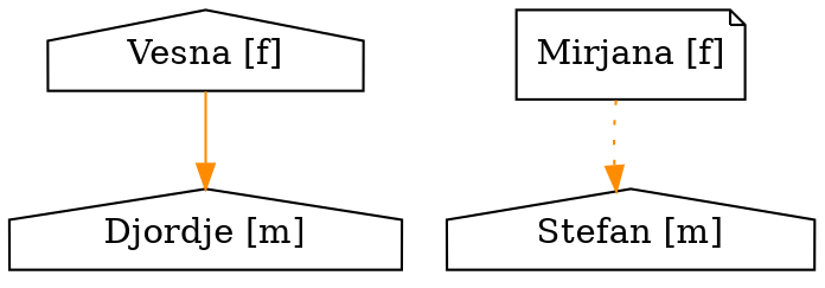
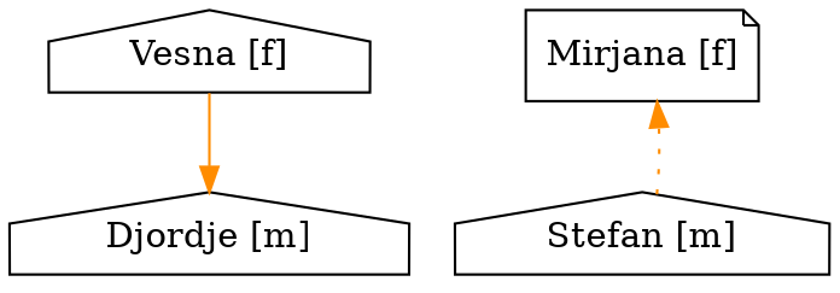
  digraph {
    node [shape=house]
    edge [color=darkorange]
    "Vesna [f]"
    "Djordje [m]"
    "Mirjana [f]" [shape=note]
    "Stefan [m]"
    "Vesna [f]" -> "Djordje [m]" [style=solid]
-   "Mirjana [f]" -> "Stefan [m]" [style=dotted]
+   "Stefan [m]" -> "Mirjana [f]" [style=dotted]
  }
